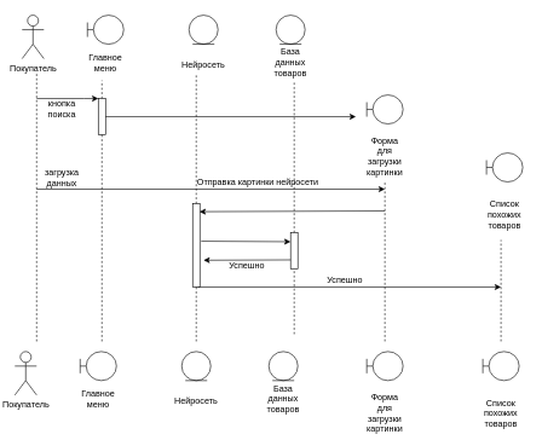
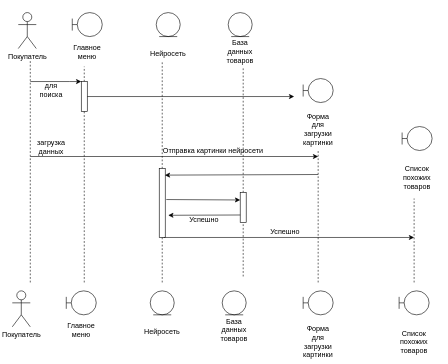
  <mxCell id="0" />
  <mxCell id="1" parent="0" />
  <mxCell id="2" value="Покупатель&lt;br&gt;" style="shape=umlActor;verticalLabelPosition=bottom;verticalAlign=top;html=1;" parent="1" vertex="1"><mxGeometry x="30" y="20" width="30" height="60" as="geometry" /></mxCell>
  <mxCell id="3" value="Форма для загрузки картинки" style="text;html=1;strokeColor=none;fillColor=none;align=center;verticalAlign=middle;whiteSpace=wrap;rounded=0;" parent="1" vertex="1"><mxGeometry x="500" y="200" width="60" height="30" as="geometry" /></mxCell>
  <mxCell id="4" value="Нейросеть" style="text;html=1;strokeColor=none;fillColor=none;align=center;verticalAlign=middle;whiteSpace=wrap;rounded=0;" parent="1" vertex="1"><mxGeometry x="250" y="76" width="60" height="25" as="geometry" /></mxCell>
  <mxCell id="5" value="База данных товаров" style="text;html=1;strokeColor=none;fillColor=none;align=center;verticalAlign=middle;whiteSpace=wrap;rounded=0;" parent="1" vertex="1"><mxGeometry x="370" y="70" width="60" height="30" as="geometry" /></mxCell>
  <mxCell id="6" value="" style="ellipse;shape=umlEntity;whiteSpace=wrap;html=1;" parent="1" vertex="1"><mxGeometry x="260" y="20" width="40" height="40" as="geometry" /></mxCell>
  <mxCell id="7" value="" style="ellipse;shape=umlEntity;whiteSpace=wrap;html=1;" parent="1" vertex="1"><mxGeometry x="380" y="20" width="40" height="40" as="geometry" /></mxCell>
  <mxCell id="8" value="" style="shape=umlBoundary;whiteSpace=wrap;html=1;" parent="1" vertex="1"><mxGeometry x="505" y="130" width="50" height="40" as="geometry" /></mxCell>
  <mxCell id="9" value="" style="shape=umlBoundary;whiteSpace=wrap;html=1;" parent="1" vertex="1"><mxGeometry x="120" y="20" width="50" height="40" as="geometry" /></mxCell>
  <mxCell id="10" value="Главное меню" style="text;html=1;strokeColor=none;fillColor=none;align=center;verticalAlign=middle;whiteSpace=wrap;rounded=0;" parent="1" vertex="1"><mxGeometry x="115" y="71" width="60" height="30" as="geometry" /></mxCell>
  <mxCell id="11" value="" style="shape=umlBoundary;whiteSpace=wrap;html=1;" parent="1" vertex="1"><mxGeometry x="670" y="210" width="50" height="40" as="geometry" /></mxCell>
  <mxCell id="12" value="Список похожих товаров" style="text;html=1;strokeColor=none;fillColor=none;align=center;verticalAlign=middle;whiteSpace=wrap;rounded=0;" parent="1" vertex="1"><mxGeometry x="665" y="280" width="60" height="30" as="geometry" /></mxCell>
  <mxCell id="13" value="Покупатель&lt;br&gt;" style="shape=umlActor;verticalLabelPosition=bottom;verticalAlign=top;html=1;" parent="1" vertex="1"><mxGeometry x="20" y="484" width="30" height="60" as="geometry" /></mxCell>
  <mxCell id="14" value="Нейросеть" style="text;html=1;strokeColor=none;fillColor=none;align=center;verticalAlign=middle;whiteSpace=wrap;rounded=0;" parent="1" vertex="1"><mxGeometry x="240" y="540" width="60" height="25" as="geometry" /></mxCell>
  <mxCell id="15" value="База данных товаров" style="text;html=1;strokeColor=none;fillColor=none;align=center;verticalAlign=middle;whiteSpace=wrap;rounded=0;" parent="1" vertex="1"><mxGeometry x="360" y="534" width="60" height="30" as="geometry" /></mxCell>
  <mxCell id="16" value="" style="ellipse;shape=umlEntity;whiteSpace=wrap;html=1;" parent="1" vertex="1"><mxGeometry x="250" y="484" width="40" height="40" as="geometry" /></mxCell>
  <mxCell id="17" value="" style="ellipse;shape=umlEntity;whiteSpace=wrap;html=1;" parent="1" vertex="1"><mxGeometry x="370" y="484" width="40" height="40" as="geometry" /></mxCell>
  <mxCell id="18" value="" style="shape=umlBoundary;whiteSpace=wrap;html=1;" parent="1" vertex="1"><mxGeometry x="110" y="484" width="50" height="40" as="geometry" /></mxCell>
  <mxCell id="19" value="Главное меню" style="text;html=1;strokeColor=none;fillColor=none;align=center;verticalAlign=middle;whiteSpace=wrap;rounded=0;" parent="1" vertex="1"><mxGeometry x="105" y="535" width="60" height="30" as="geometry" /></mxCell>
  <mxCell id="20" value="Форма для загрузки картинки" style="text;html=1;strokeColor=none;fillColor=none;align=center;verticalAlign=middle;whiteSpace=wrap;rounded=0;" parent="1" vertex="1"><mxGeometry x="500" y="554" width="60" height="30" as="geometry" /></mxCell>
  <mxCell id="21" value="" style="shape=umlBoundary;whiteSpace=wrap;html=1;" parent="1" vertex="1"><mxGeometry x="505" y="484" width="50" height="40" as="geometry" /></mxCell>
  <mxCell id="22" value="" style="shape=umlBoundary;whiteSpace=wrap;html=1;" parent="1" vertex="1"><mxGeometry x="665" y="484" width="50" height="40" as="geometry" /></mxCell>
  <mxCell id="23" value="Список похожих товаров" style="text;html=1;strokeColor=none;fillColor=none;align=center;verticalAlign=middle;whiteSpace=wrap;rounded=0;" parent="1" vertex="1"><mxGeometry x="660" y="554" width="60" height="30" as="geometry" /></mxCell>
  <mxCell id="24" value="" style="endArrow=none;dashed=1;html=1;rounded=0;" parent="1" edge="1"><mxGeometry width="50" height="50" relative="1" as="geometry"><mxPoint x="50" y="470" as="sourcePoint" /><mxPoint x="50" y="100" as="targetPoint" /></mxGeometry></mxCell>
  <mxCell id="25" value="" style="endArrow=none;dashed=1;html=1;rounded=0;" parent="1" edge="1"><mxGeometry width="50" height="50" relative="1" as="geometry"><mxPoint x="530" y="470" as="sourcePoint" /><mxPoint x="530" y="250" as="targetPoint" /></mxGeometry></mxCell>
  <mxCell id="26" value="" style="endArrow=none;dashed=1;html=1;rounded=0;startArrow=none;" parent="1" source="41" edge="1"><mxGeometry width="50" height="50" relative="1" as="geometry"><mxPoint x="410" y="460" as="sourcePoint" /><mxPoint x="405" y="110" as="targetPoint" /></mxGeometry></mxCell>
  <mxCell id="27" value="" style="endArrow=none;dashed=1;html=1;rounded=0;startArrow=none;" parent="1" source="30" edge="1"><mxGeometry width="50" height="50" relative="1" as="geometry"><mxPoint x="140" y="470" as="sourcePoint" /><mxPoint x="140" y="110" as="targetPoint" /></mxGeometry></mxCell>
  <mxCell id="28" value="" style="endArrow=none;dashed=1;html=1;rounded=0;startArrow=none;" parent="1" source="38" edge="1"><mxGeometry width="50" height="50" relative="1" as="geometry"><mxPoint x="270" y="470" as="sourcePoint" /><mxPoint x="270" y="100" as="targetPoint" /></mxGeometry></mxCell>
  <mxCell id="29" value="" style="endArrow=none;dashed=1;html=1;rounded=0;" parent="1" edge="1"><mxGeometry width="50" height="50" relative="1" as="geometry"><mxPoint x="690" y="470" as="sourcePoint" /><mxPoint x="690" y="330" as="targetPoint" /></mxGeometry></mxCell>
  <mxCell id="30" value="" style="rounded=0;whiteSpace=wrap;html=1;rotation=-90;" parent="1" vertex="1"><mxGeometry x="115" y="155" width="50" height="10" as="geometry" /></mxCell>
  <mxCell id="31" value="" style="endArrow=none;dashed=1;html=1;rounded=0;" parent="1" target="30" edge="1"><mxGeometry width="50" height="50" relative="1" as="geometry"><mxPoint x="140" y="470" as="sourcePoint" /><mxPoint x="140" y="110" as="targetPoint" /></mxGeometry></mxCell>
  <mxCell id="32" value="" style="endArrow=classic;html=1;rounded=0;entryX=1;entryY=0;entryDx=0;entryDy=0;startArrow=none;exitX=1;exitY=0;exitDx=0;exitDy=0;" parent="1" source="36" target="30" edge="1"><mxGeometry width="50" height="50" relative="1" as="geometry"><mxPoint x="50" y="135" as="sourcePoint" /><mxPoint x="370" y="245" as="targetPoint" /></mxGeometry></mxCell>
  <mxCell id="33" value="" style="endArrow=classic;html=1;rounded=0;exitX=0.5;exitY=1;exitDx=0;exitDy=0;" parent="1" source="30" edge="1"><mxGeometry width="50" height="50" relative="1" as="geometry"><mxPoint x="320" y="340" as="sourcePoint" /><mxPoint x="490" y="160" as="targetPoint" /></mxGeometry></mxCell>
  <mxCell id="34" value="" style="endArrow=classic;html=1;rounded=0;" parent="1" edge="1"><mxGeometry width="50" height="50" relative="1" as="geometry"><mxPoint x="50" y="260" as="sourcePoint" /><mxPoint x="530" y="260" as="targetPoint" /></mxGeometry></mxCell>
  <mxCell id="35" value="загрузка данных" style="text;html=1;strokeColor=none;fillColor=none;align=center;verticalAlign=middle;whiteSpace=wrap;rounded=0;" parent="1" vertex="1"><mxGeometry x="50" y="230" width="70" height="30" as="geometry" /></mxCell>
- <mxCell id="36" value="кнопка поиска" style="text;html=1;strokeColor=none;fillColor=none;align=center;verticalAlign=middle;whiteSpace=wrap;rounded=0;" parent="1" vertex="1"><mxGeometry x="55" y="135" width="60" height="30" as="geometry" /></mxCell>
+ <mxCell id="36" value="для поиска" style="text;html=1;strokeColor=none;fillColor=none;align=center;verticalAlign=middle;whiteSpace=wrap;rounded=0;" parent="1" vertex="1"><mxGeometry x="55" y="135" width="60" height="30" as="geometry" /></mxCell>
  <mxCell id="37" value="" style="endArrow=none;html=1;rounded=0;entryX=1;entryY=0;entryDx=0;entryDy=0;" parent="1" target="36" edge="1"><mxGeometry width="50" height="50" relative="1" as="geometry"><mxPoint x="50" y="135" as="sourcePoint" /><mxPoint x="135" y="135" as="targetPoint" /></mxGeometry></mxCell>
  <mxCell id="38" value="" style="rounded=0;whiteSpace=wrap;html=1;rotation=-90;" parent="1" vertex="1"><mxGeometry x="212.5" y="332.5" width="115" height="10" as="geometry" /></mxCell>
  <mxCell id="39" value="" style="endArrow=none;dashed=1;html=1;rounded=0;" parent="1" target="38" edge="1"><mxGeometry width="50" height="50" relative="1" as="geometry"><mxPoint x="270" y="470" as="sourcePoint" /><mxPoint x="270" y="100" as="targetPoint" /></mxGeometry></mxCell>
  <mxCell id="40" value="" style="endArrow=classic;html=1;rounded=0;entryX=0.904;entryY=0.94;entryDx=0;entryDy=0;entryPerimeter=0;" parent="1" target="38" edge="1"><mxGeometry width="50" height="50" relative="1" as="geometry"><mxPoint x="530" y="290" as="sourcePoint" /><mxPoint x="370" y="280" as="targetPoint" /></mxGeometry></mxCell>
  <mxCell id="41" value="" style="rounded=0;whiteSpace=wrap;html=1;rotation=-90;" parent="1" vertex="1"><mxGeometry x="380" y="340" width="50" height="10" as="geometry" /></mxCell>
  <mxCell id="42" value="" style="endArrow=none;dashed=1;html=1;rounded=0;" parent="1" target="41" edge="1"><mxGeometry width="50" height="50" relative="1" as="geometry"><mxPoint x="405" y="460" as="sourcePoint" /><mxPoint x="410" y="110" as="targetPoint" /></mxGeometry></mxCell>
  <mxCell id="43" value="" style="endArrow=classic;html=1;rounded=0;entryX=0.75;entryY=0;entryDx=0;entryDy=0;exitX=0.55;exitY=1.18;exitDx=0;exitDy=0;exitPerimeter=0;" parent="1" source="38" target="41" edge="1"><mxGeometry width="50" height="50" relative="1" as="geometry"><mxPoint x="280" y="345" as="sourcePoint" /><mxPoint x="370" y="280" as="targetPoint" /></mxGeometry></mxCell>
  <mxCell id="44" value="" style="endArrow=classic;html=1;rounded=0;exitX=0;exitY=0.75;exitDx=0;exitDy=0;" parent="1" source="38" edge="1"><mxGeometry width="50" height="50" relative="1" as="geometry"><mxPoint x="320" y="330" as="sourcePoint" /><mxPoint x="690" y="395" as="targetPoint" /></mxGeometry></mxCell>
  <mxCell id="45" value="Отправка картинки нейросети" style="text;html=1;strokeColor=none;fillColor=none;align=center;verticalAlign=middle;whiteSpace=wrap;rounded=0;" parent="1" vertex="1"><mxGeometry x="265" y="235" width="180" height="30" as="geometry" /></mxCell>
  <mxCell id="46" value="" style="endArrow=classic;html=1;rounded=0;exitX=0.25;exitY=0;exitDx=0;exitDy=0;" parent="1" source="41" edge="1"><mxGeometry width="50" height="50" relative="1" as="geometry"><mxPoint x="320" y="310" as="sourcePoint" /><mxPoint x="280" y="358" as="targetPoint" /></mxGeometry></mxCell>
  <mxCell id="47" value="Успешно" style="text;html=1;strokeColor=none;fillColor=none;align=center;verticalAlign=middle;whiteSpace=wrap;rounded=0;" parent="1" vertex="1"><mxGeometry x="320" y="360" width="40" height="10" as="geometry" /></mxCell>
  <mxCell id="48" value="Успешно" style="text;html=1;strokeColor=none;fillColor=none;align=center;verticalAlign=middle;whiteSpace=wrap;rounded=0;" parent="1" vertex="1"><mxGeometry x="445" y="370" width="60" height="30" as="geometry" /></mxCell>
